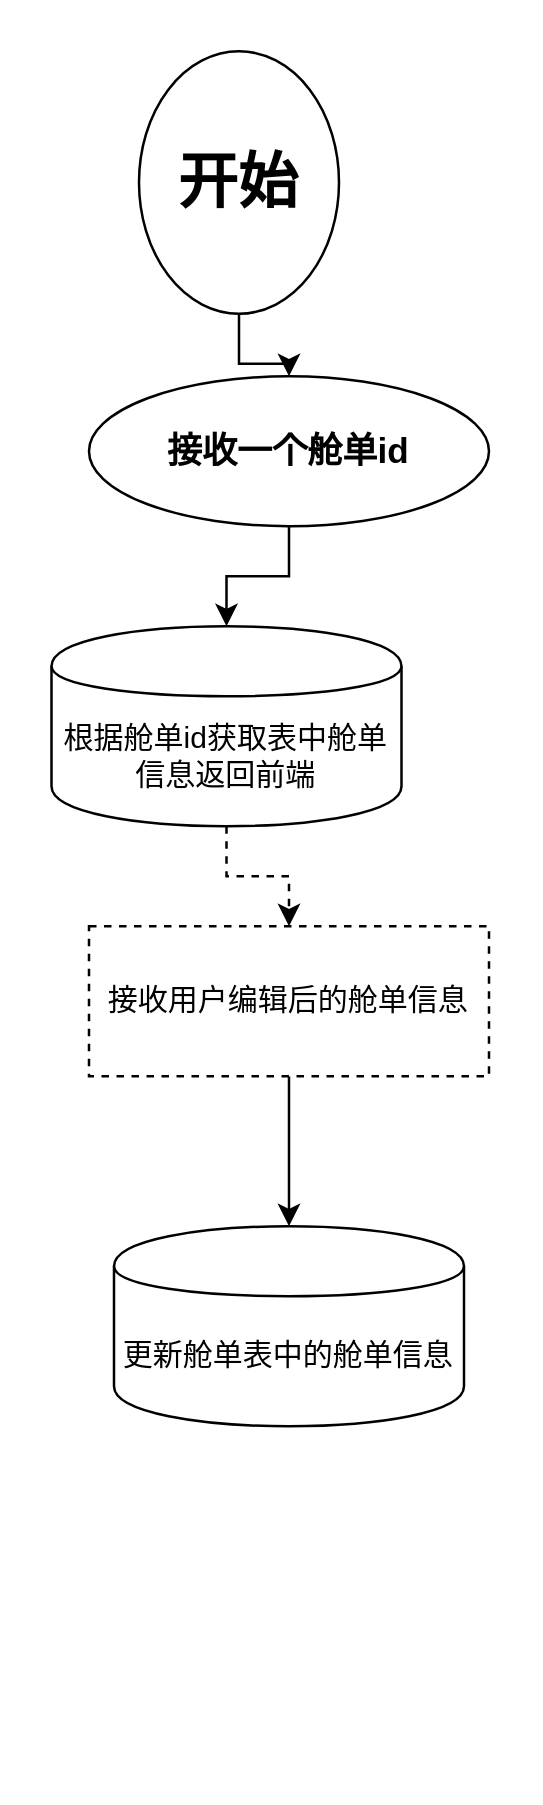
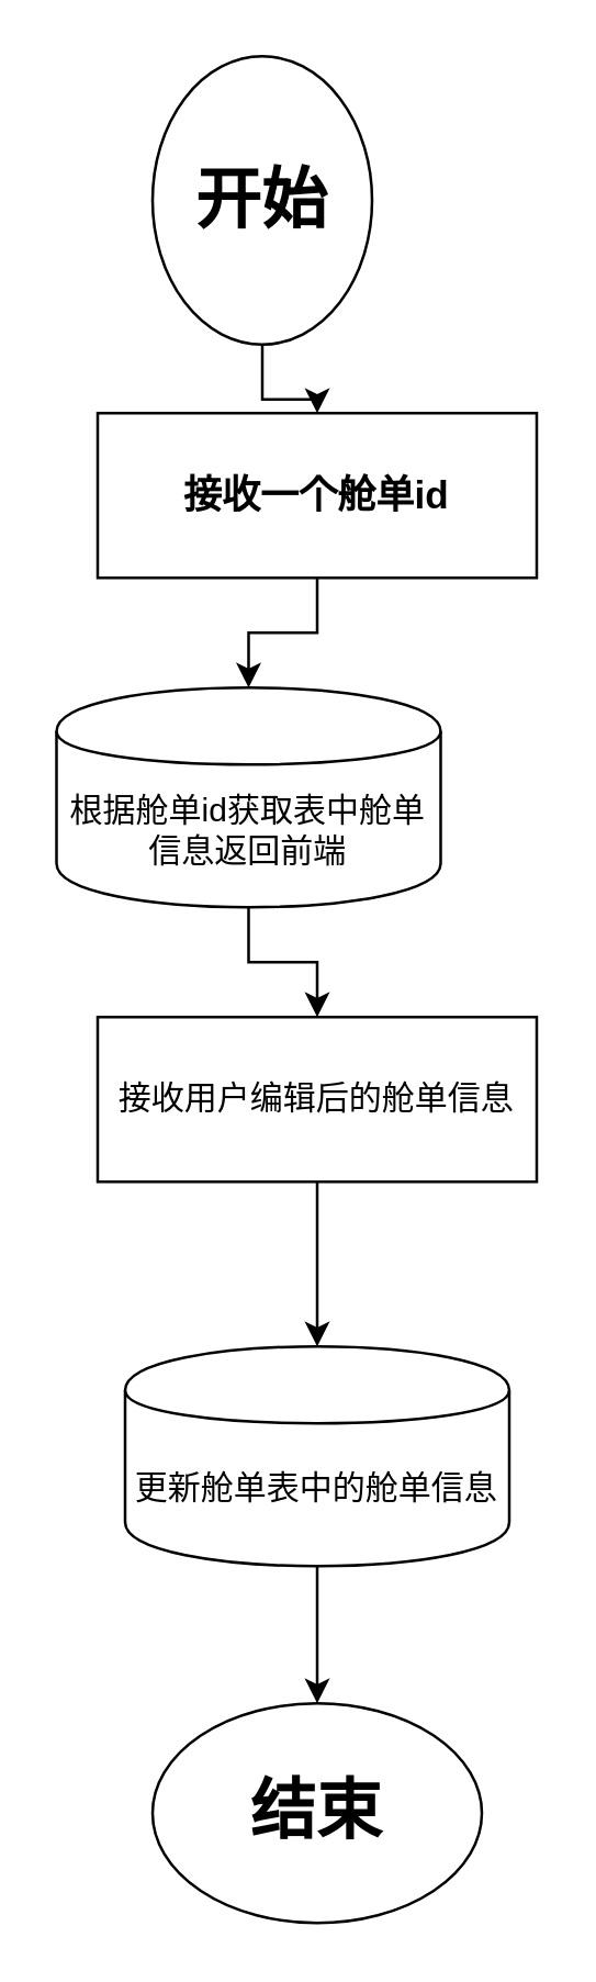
  <mxCell id="0" />
  <mxCell id="1" parent="0" />
  <mxCell id="2" value="" style="edgeStyle=orthogonalEdgeStyle;rounded=0;orthogonalLoop=1;jettySize=auto;html=1;" edge="1" parent="1" source="3" target="5"><mxGeometry relative="1" as="geometry" /></mxCell>
  <mxCell id="3" value="&lt;h1&gt;开始&lt;/h1&gt;" style="ellipse;whiteSpace=wrap;html=1;" vertex="1" parent="1"><mxGeometry x="55" y="20" width="80" height="105" as="geometry" /></mxCell>
  <mxCell id="4" value="" style="edgeStyle=orthogonalEdgeStyle;rounded=0;orthogonalLoop=1;jettySize=auto;html=1;" edge="1" parent="1" source="5" target="7"><mxGeometry relative="1" as="geometry" /></mxCell>
- <mxCell id="5" value="&lt;h3&gt;接收一个舱单id&lt;/h3&gt;" style="ellipse;whiteSpace=wrap;html=1;" vertex="1" parent="1"><mxGeometry x="35" y="150" width="160" height="60" as="geometry" /></mxCell>
- <mxCell id="6" value="" style="edgeStyle=orthogonalEdgeStyle;rounded=0;orthogonalLoop=1;jettySize=auto;html=1;dashed=1;" edge="1" parent="1" source="7" target="9"><mxGeometry relative="1" as="geometry" /></mxCell>
+ <mxCell id="5" value="&lt;h3&gt;接收一个舱单id&lt;/h3&gt;" style="rounded=0;whiteSpace=wrap;html=1;" vertex="1" parent="1"><mxGeometry x="35" y="150" width="160" height="60" as="geometry" /></mxCell>
+ <mxCell id="6" value="" style="edgeStyle=orthogonalEdgeStyle;rounded=0;orthogonalLoop=1;jettySize=auto;html=1;" edge="1" parent="1" source="7" target="9"><mxGeometry relative="1" as="geometry" /></mxCell>
  <mxCell id="7" value="根据舱单id获取表中舱单信息返回前端" style="shape=cylinder;whiteSpace=wrap;html=1;boundedLbl=1;backgroundOutline=1;" vertex="1" parent="1"><mxGeometry x="20" y="250" width="140" height="80" as="geometry" /></mxCell>
  <mxCell id="8" value="" style="edgeStyle=orthogonalEdgeStyle;rounded=0;orthogonalLoop=1;jettySize=auto;html=1;" edge="1" parent="1" source="9" target="11"><mxGeometry relative="1" as="geometry" /></mxCell>
- <mxCell id="9" value="接收用户编辑后的舱单信息" style="rounded=0;whiteSpace=wrap;html=1;dashed=1;" vertex="1" parent="1"><mxGeometry x="35" y="370" width="160" height="60" as="geometry" /></mxCell>
+ <mxCell id="9" value="接收用户编辑后的舱单信息" style="rounded=0;whiteSpace=wrap;html=1;" vertex="1" parent="1"><mxGeometry x="35" y="370" width="160" height="60" as="geometry" /></mxCell>
+ <mxCell id="10" value="" style="edgeStyle=orthogonalEdgeStyle;rounded=0;orthogonalLoop=1;jettySize=auto;html=1;" edge="1" parent="1" source="11" target="12"><mxGeometry relative="1" as="geometry" /></mxCell>
  <mxCell id="11" value="更新舱单表中的舱单信息" style="shape=cylinder;whiteSpace=wrap;html=1;boundedLbl=1;backgroundOutline=1;" vertex="1" parent="1"><mxGeometry x="45" y="490" width="140" height="80" as="geometry" /></mxCell>
+ <mxCell id="12" value="&lt;h1&gt;结束&lt;/h1&gt;" style="ellipse;whiteSpace=wrap;html=1;" vertex="1" parent="1"><mxGeometry x="55" y="620" width="120" height="80" as="geometry" /></mxCell>
